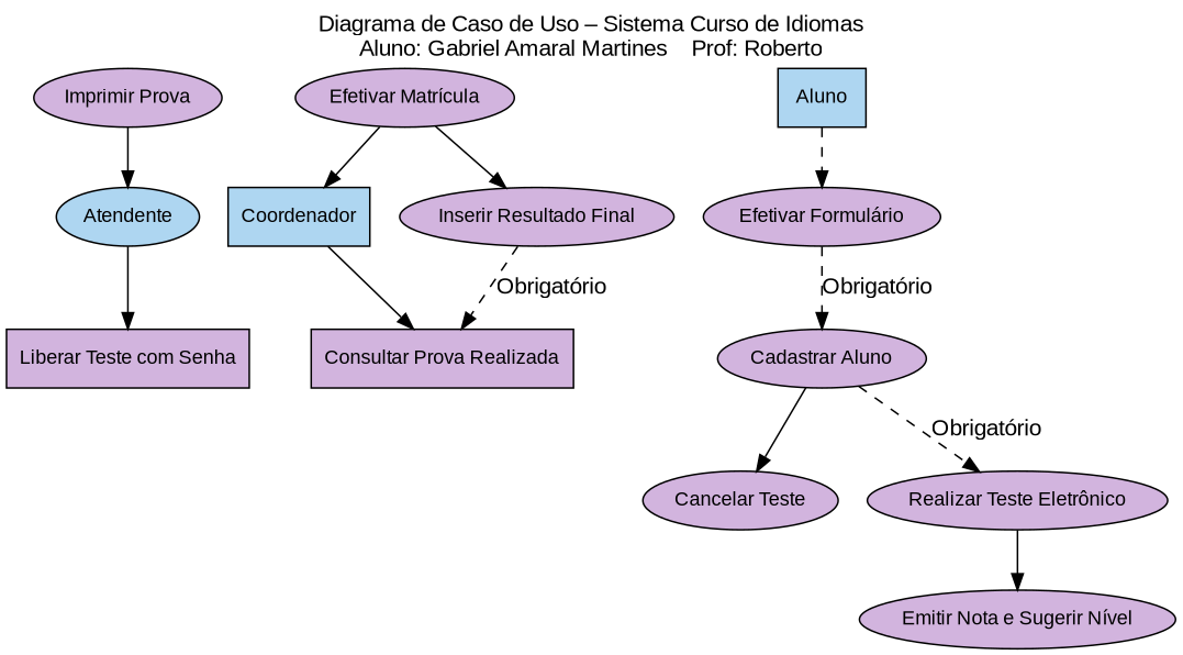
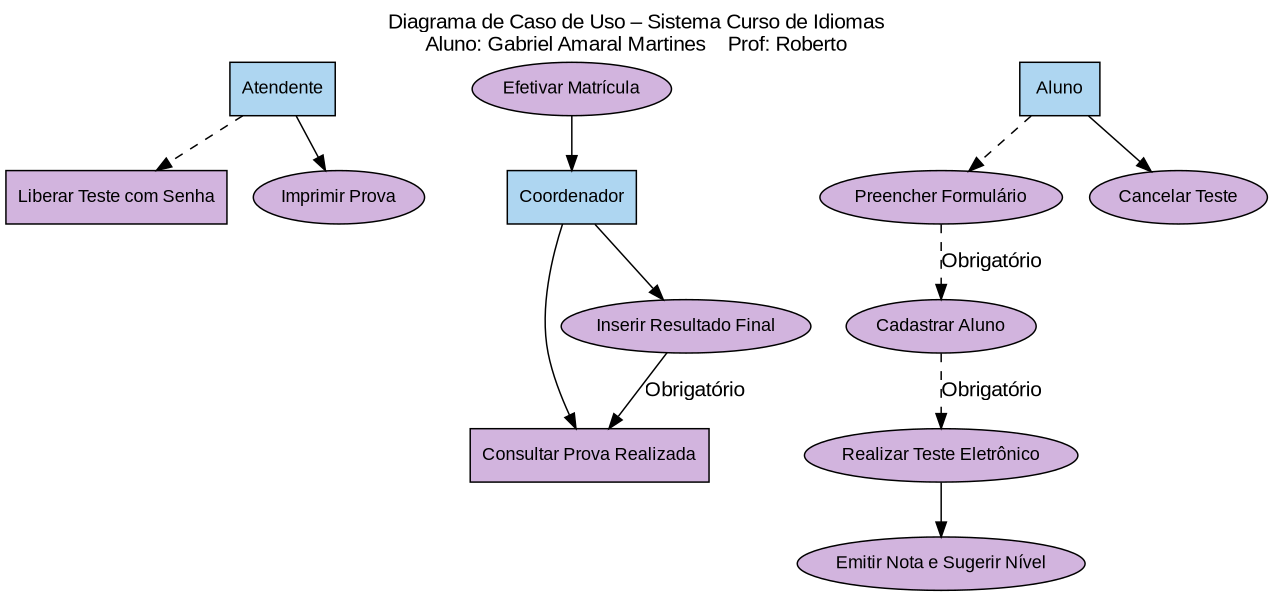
  digraph {
    fontname="Liberation Sans"
    fontsize=14
    label="Diagrama de Caso de Uso – Sistema Curso de Idiomas\nAluno: Gabriel Amaral Martines    Prof: Roberto"
    labeljust=c
    labelloc=t
    rankdir=TB
    node [fillcolor="#D2B4DE" fontname="Liberation Sans" fontsize=12 shape=ellipse style=filled]
    edge [fontname="Liberation Sans"]
-   n1 [fillcolor="#AED6F1" label=Atendente]
+   n1 [fillcolor="#AED6F1" label=Atendente shape=box]
    n2 [label="Liberar Teste com Senha" shape=box]
    n3 [label="Imprimir Prova"]
    n4 [label="Consultar Prova Realizada" shape=box]
    n5 [fillcolor="#AED6F1" label=Aluno shape=box]
-   n6 [label="Efetivar Formulário"]
+   n6 [label="Preencher Formulário"]
    n7 [label="Cancelar Teste"]
    n8 [label="Cadastrar Aluno"]
    n9 [fillcolor="#AED6F1" label=Coordenador shape=box]
    n10 [label="Inserir Resultado Final"]
    n11 [label="Efetivar Matrícula"]
    n12 [label="Realizar Teste Eletrônico"]
    n13 [label="Emitir Nota e Sugerir Nível"]
-   n1 -> n2
-   n3 -> n1
+   n1 -> n2 [style=dashed]
+   n1 -> n3
    n5 -> n6 [style=dashed]
-   n8 -> n7
+   n5 -> n7
    n6 -> n8 [label="Obrigatório" style=dashed]
    n8 -> n12 [label="Obrigatório" style=dashed]
    n9 -> n4
-   n11 -> n10
-   n10 -> n4 [label="Obrigatório" style=dashed]
+   n9 -> n10
+   n10 -> n4 [label="Obrigatório" style=solid]
    n11 -> n9
    n12 -> n13
  }
